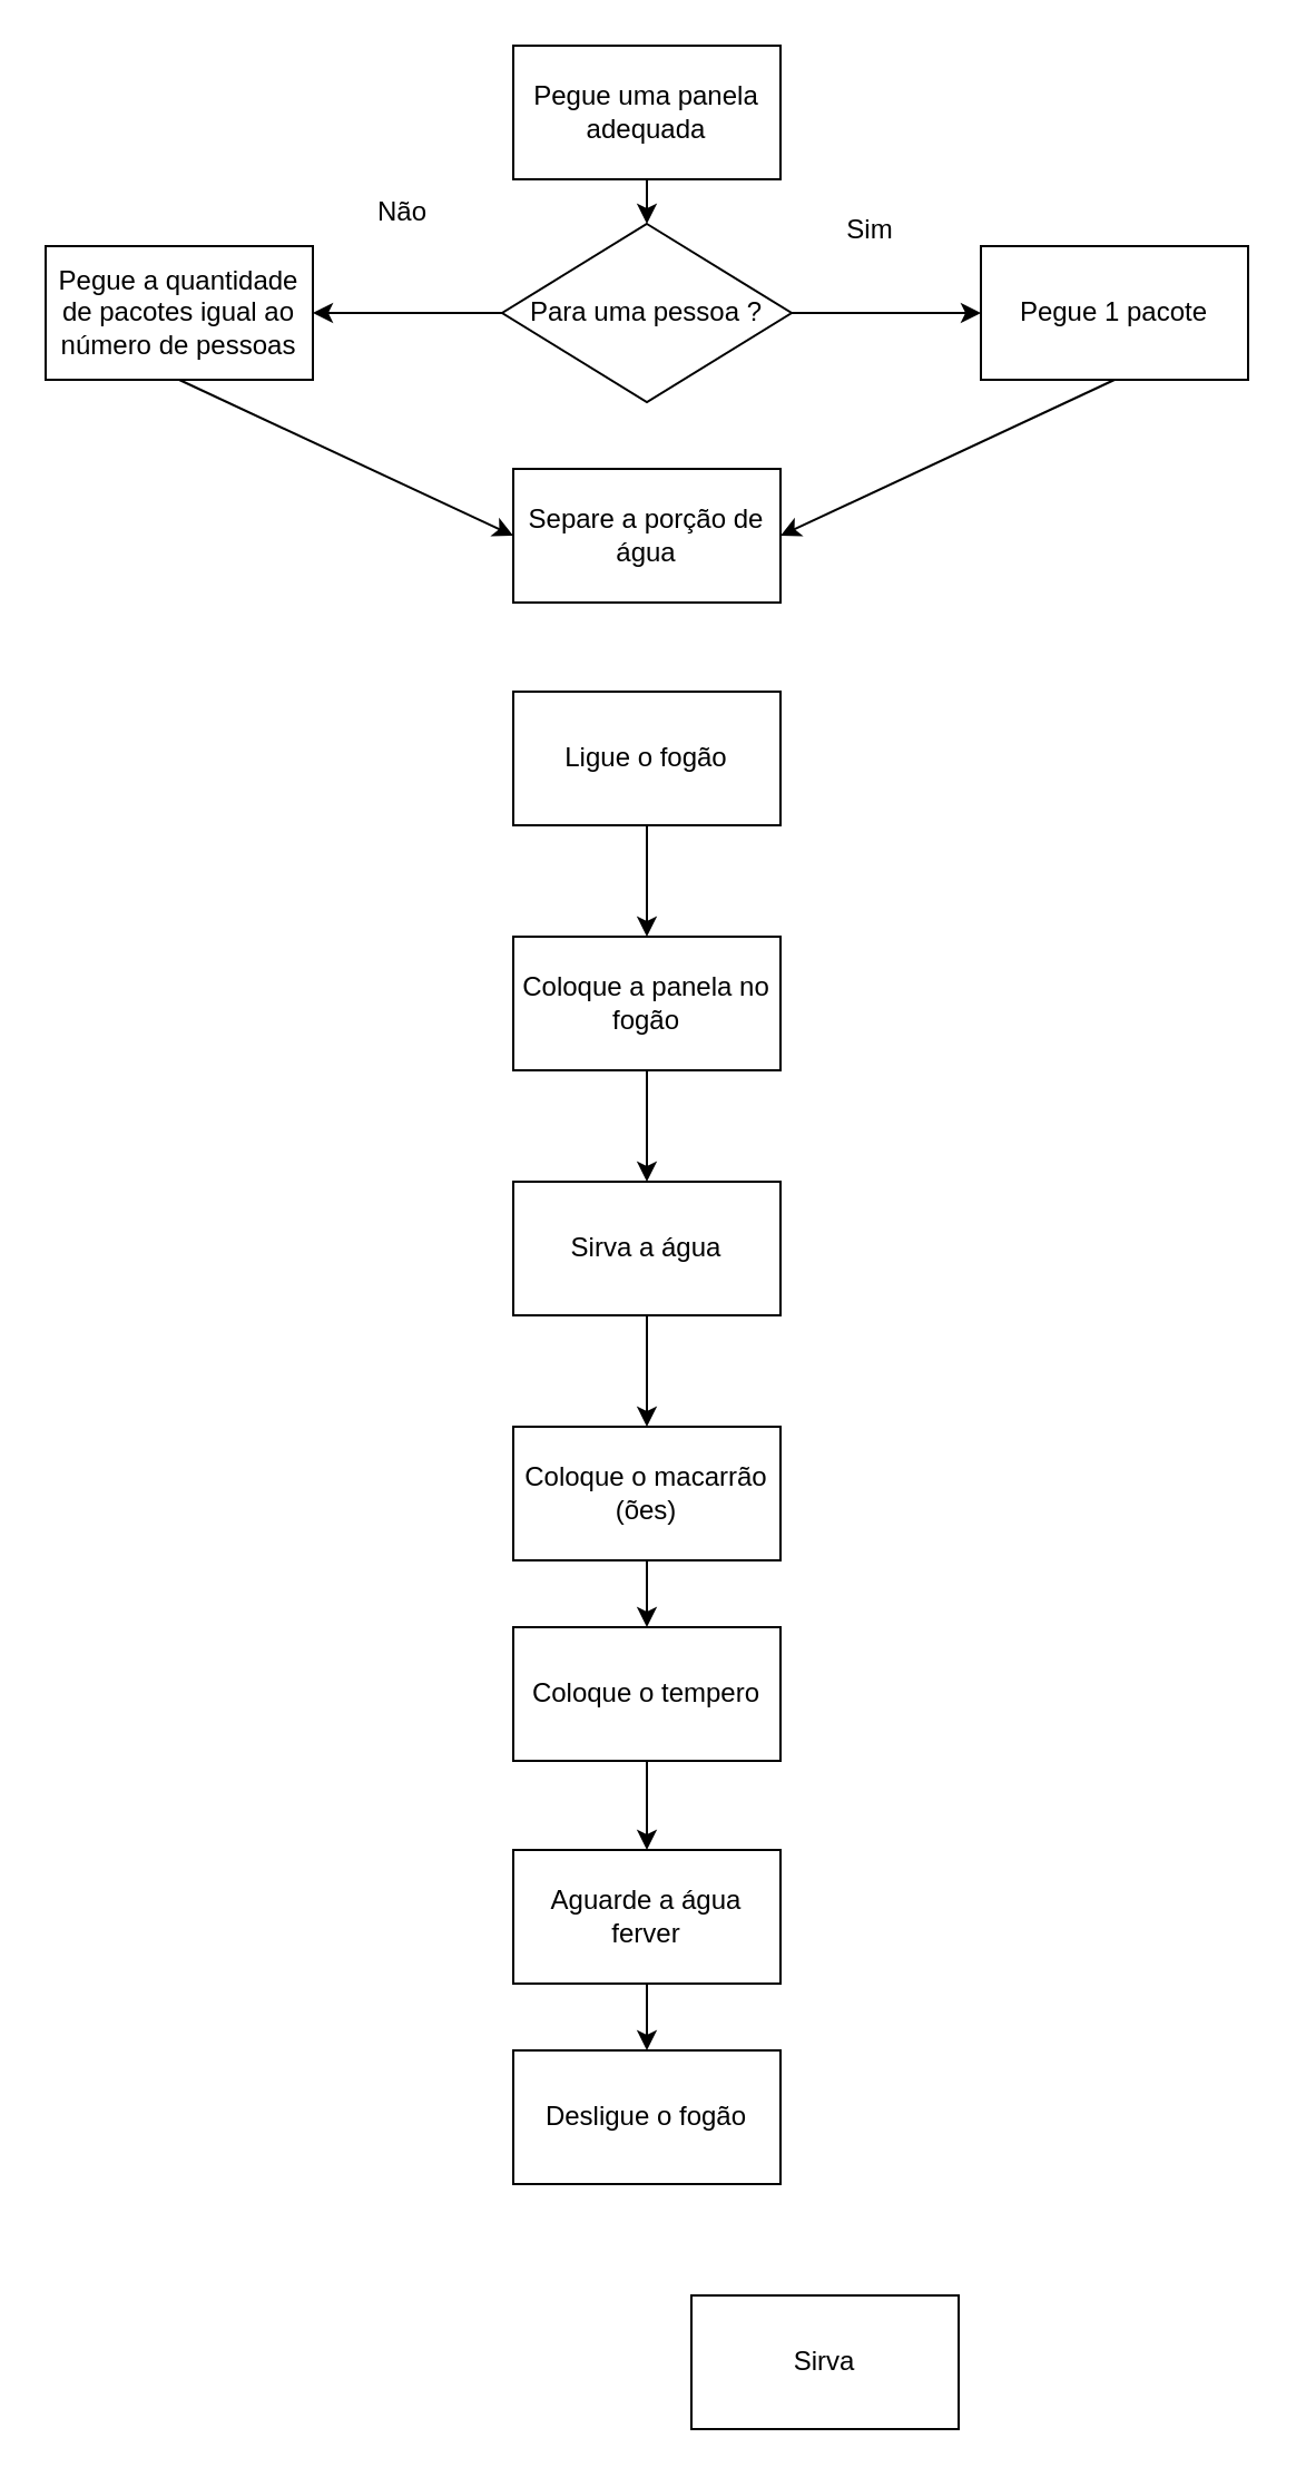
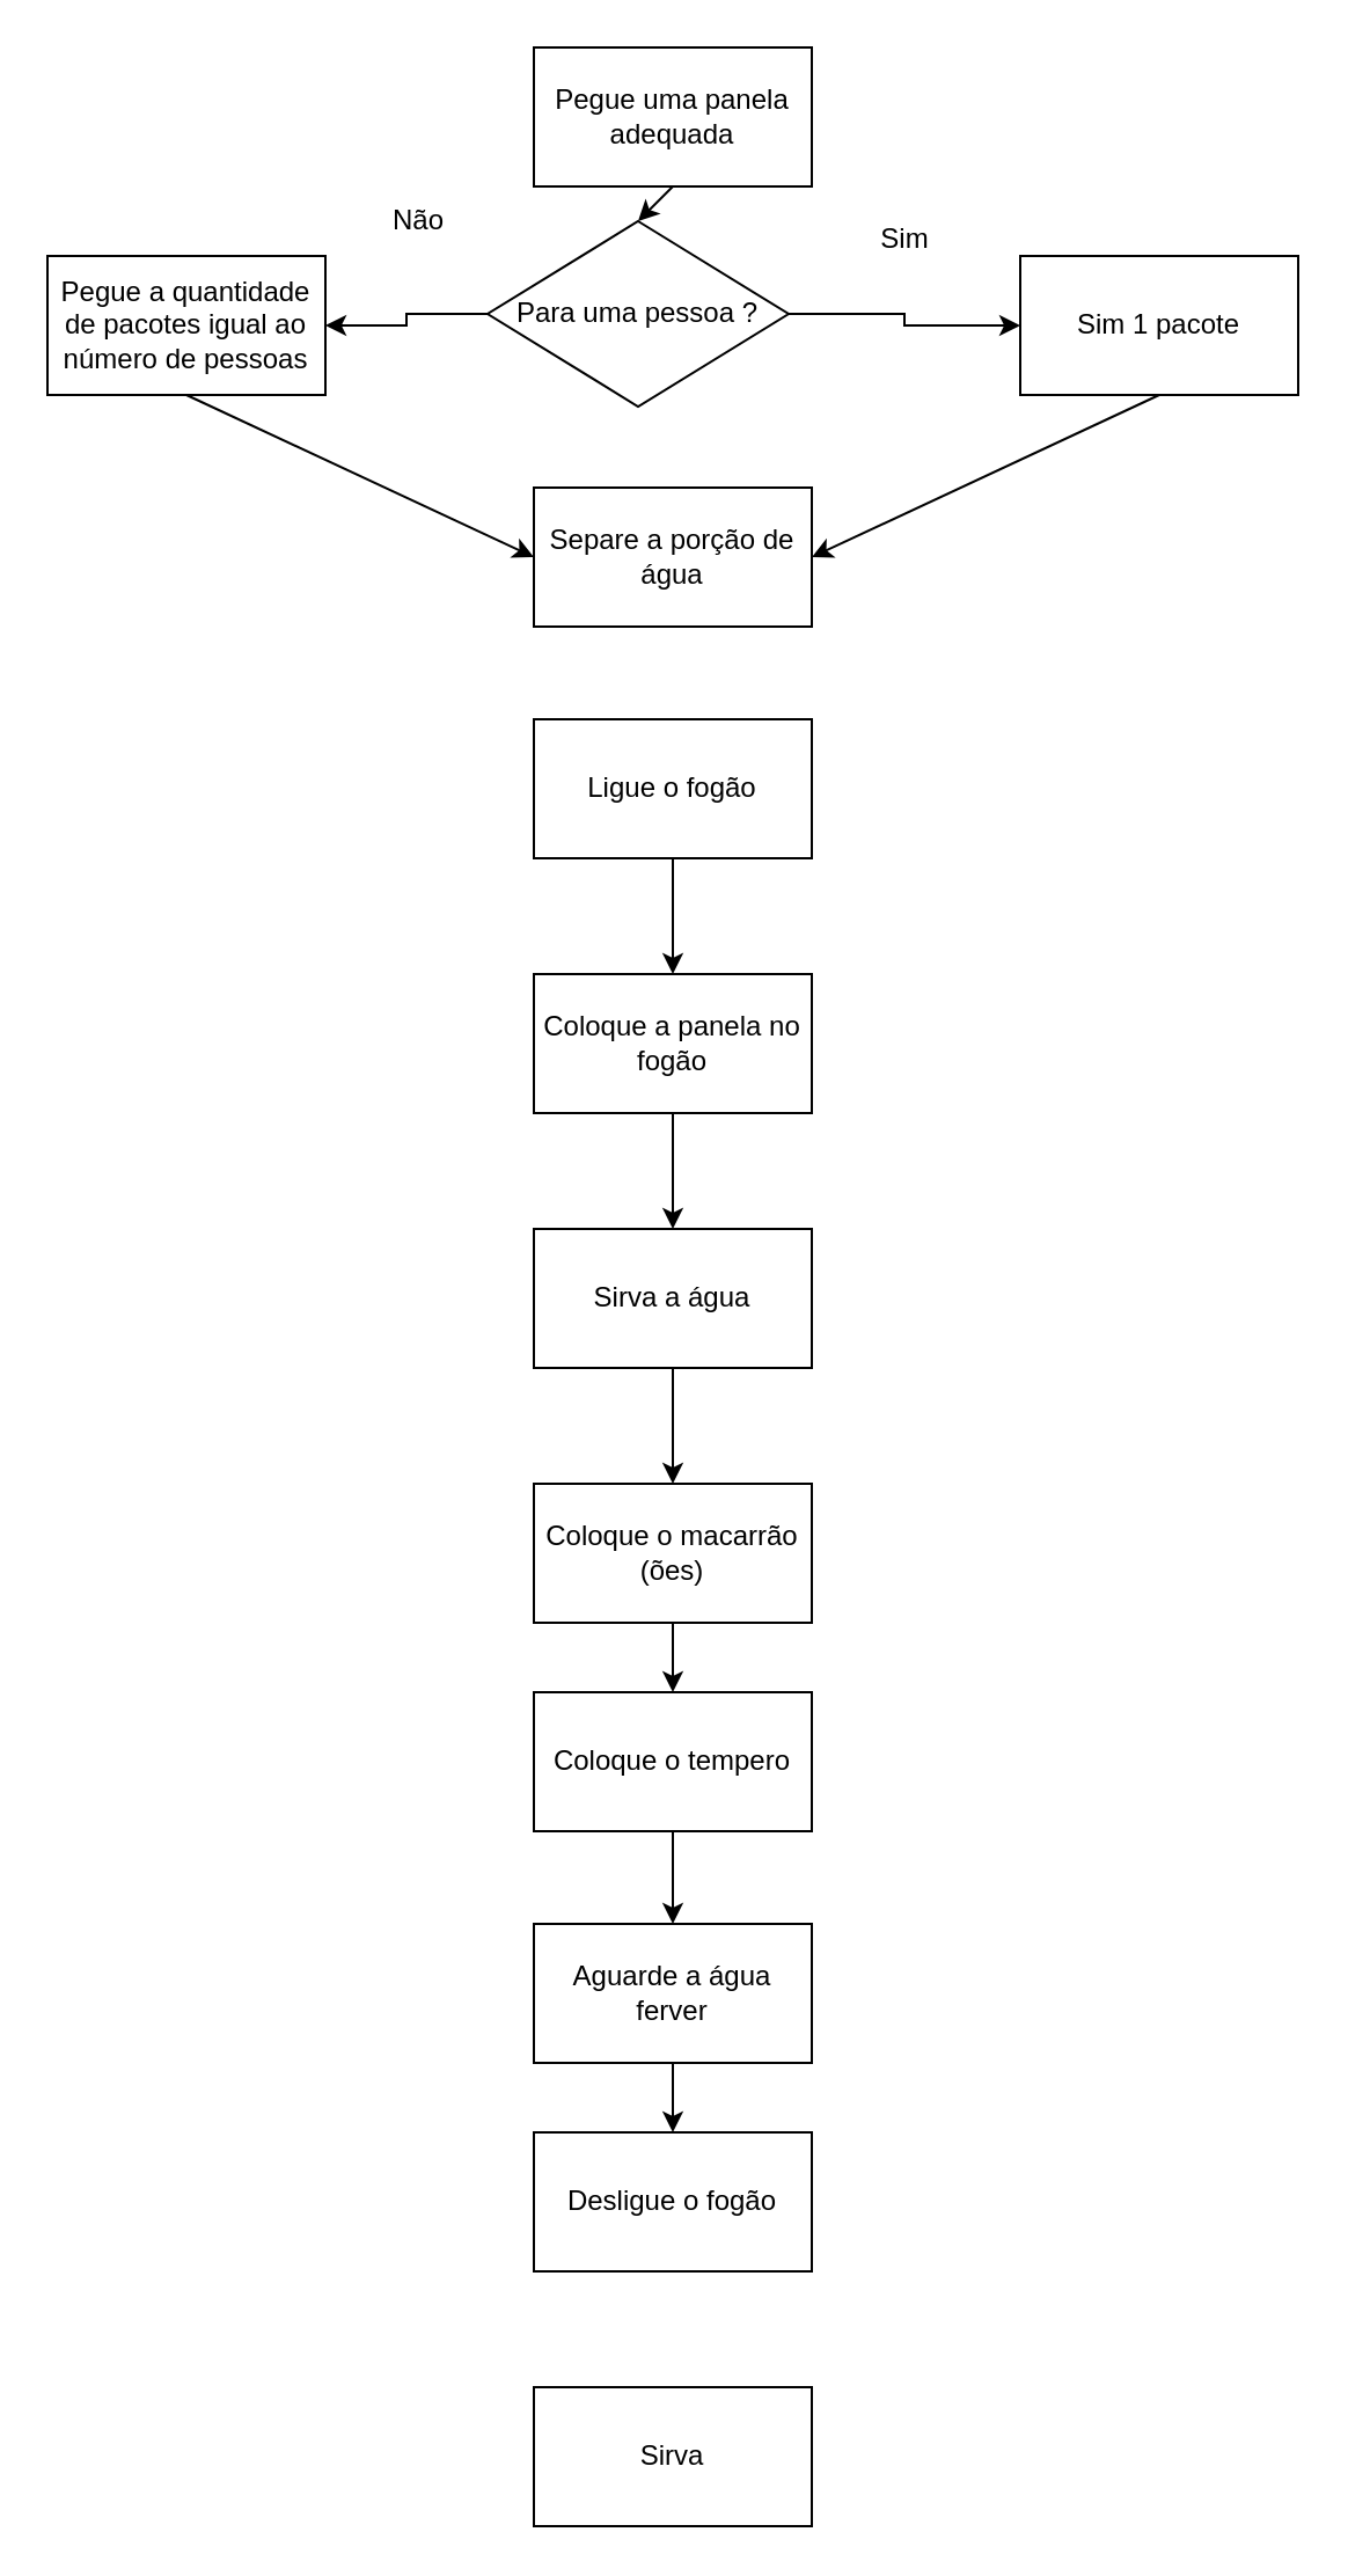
  <mxCell id="0" />
  <mxCell id="1" parent="0" />
  <mxCell id="2" value="Pegue uma panela adequada" style="whiteSpace=wrap;html=1;" vertex="1" parent="1"><mxGeometry x="230" y="20" width="120" height="60" as="geometry" /></mxCell>
  <mxCell id="3" value="" style="edgeStyle=orthogonalEdgeStyle;rounded=0;orthogonalLoop=1;jettySize=auto;html=1;entryX=0;entryY=0.5;entryDx=0;entryDy=0;" edge="1" parent="1" source="5" target="8"><mxGeometry relative="1" as="geometry"><mxPoint x="430" y="140" as="targetPoint" /></mxGeometry></mxCell>
  <mxCell id="4" value="" style="edgeStyle=orthogonalEdgeStyle;rounded=0;orthogonalLoop=1;jettySize=auto;html=1;" edge="1" parent="1" source="5" target="9"><mxGeometry relative="1" as="geometry" /></mxCell>
- <mxCell id="5" value="Para uma pessoa ?" style="rhombus;whiteSpace=wrap;html=1;" vertex="1" parent="1"><mxGeometry x="225" y="100" width="130" height="80" as="geometry" /></mxCell>
+ <mxCell id="5" value="Para uma pessoa ?" style="rhombus;whiteSpace=wrap;html=1;" vertex="1" parent="1"><mxGeometry x="210" y="95" width="130" height="80" as="geometry" /></mxCell>
  <mxCell id="6" value="&lt;div&gt;Sim&lt;/div&gt;&lt;div&gt;&lt;br&gt;&lt;/div&gt;" style="text;html=1;align=center;verticalAlign=middle;resizable=0;points=[];autosize=1;strokeColor=none;fillColor=none;" vertex="1" parent="1"><mxGeometry x="370" y="90" width="40" height="40" as="geometry" /></mxCell>
  <mxCell id="7" value="Não" style="text;html=1;align=center;verticalAlign=middle;resizable=0;points=[];autosize=1;strokeColor=none;fillColor=none;" vertex="1" parent="1"><mxGeometry x="160" y="80" width="40" height="30" as="geometry" /></mxCell>
- <mxCell id="8" value="Pegue 1 pacote" style="whiteSpace=wrap;html=1;" vertex="1" parent="1"><mxGeometry x="440" y="110" width="120" height="60" as="geometry" /></mxCell>
+ <mxCell id="8" value="Sim 1 pacote" style="whiteSpace=wrap;html=1;" vertex="1" parent="1"><mxGeometry x="440" y="110" width="120" height="60" as="geometry" /></mxCell>
  <mxCell id="9" value="Pegue a quantidade de pacotes igual ao número de pessoas" style="whiteSpace=wrap;html=1;" vertex="1" parent="1"><mxGeometry x="20" y="110" width="120" height="60" as="geometry" /></mxCell>
  <mxCell id="10" value="Separe a porção de água" style="whiteSpace=wrap;html=1;" vertex="1" parent="1"><mxGeometry x="230" y="210" width="120" height="60" as="geometry" /></mxCell>
  <mxCell id="11" value="" style="endArrow=classic;html=1;rounded=0;exitX=0.5;exitY=1;exitDx=0;exitDy=0;entryX=1;entryY=0.5;entryDx=0;entryDy=0;" edge="1" parent="1" source="8" target="10"><mxGeometry width="50" height="50" relative="1" as="geometry"><mxPoint x="300" y="170" as="sourcePoint" /><mxPoint x="350" y="120" as="targetPoint" /></mxGeometry></mxCell>
  <mxCell id="12" value="" style="endArrow=classic;html=1;rounded=0;exitX=0.5;exitY=1;exitDx=0;exitDy=0;entryX=0;entryY=0.5;entryDx=0;entryDy=0;" edge="1" parent="1" source="9" target="10"><mxGeometry width="50" height="50" relative="1" as="geometry"><mxPoint x="450" y="180" as="sourcePoint" /><mxPoint x="360" y="250" as="targetPoint" /><Array as="points" /></mxGeometry></mxCell>
  <mxCell id="13" value="Ligue o fogão" style="whiteSpace=wrap;html=1;" vertex="1" parent="1"><mxGeometry x="230" y="310" width="120" height="60" as="geometry" /></mxCell>
  <mxCell id="14" value="Coloque a panela no fogão" style="whiteSpace=wrap;html=1;" vertex="1" parent="1"><mxGeometry x="230" y="420" width="120" height="60" as="geometry" /></mxCell>
  <mxCell id="15" value="" style="endArrow=classic;html=1;rounded=0;entryX=0.5;entryY=0;entryDx=0;entryDy=0;" edge="1" parent="1" target="14"><mxGeometry width="50" height="50" relative="1" as="geometry"><mxPoint x="290" y="370" as="sourcePoint" /><mxPoint x="290" y="413" as="targetPoint" /></mxGeometry></mxCell>
  <mxCell id="16" value="Sirva a água" style="whiteSpace=wrap;html=1;" vertex="1" parent="1"><mxGeometry x="230" y="530" width="120" height="60" as="geometry" /></mxCell>
  <mxCell id="17" value="" style="endArrow=classic;html=1;rounded=0;exitX=0.5;exitY=1;exitDx=0;exitDy=0;entryX=0.5;entryY=0;entryDx=0;entryDy=0;" edge="1" parent="1" source="14" target="16"><mxGeometry width="50" height="50" relative="1" as="geometry"><mxPoint x="292" y="490" as="sourcePoint" /><mxPoint x="310" y="520" as="targetPoint" /></mxGeometry></mxCell>
  <mxCell id="18" value="" style="edgeStyle=orthogonalEdgeStyle;rounded=0;orthogonalLoop=1;jettySize=auto;html=1;" edge="1" parent="1" source="19" target="22"><mxGeometry relative="1" as="geometry" /></mxCell>
  <mxCell id="19" value="&lt;div&gt;Coloque o macarrão (ões)&lt;/div&gt;" style="whiteSpace=wrap;html=1;" vertex="1" parent="1"><mxGeometry x="230" y="640" width="120" height="60" as="geometry" /></mxCell>
  <mxCell id="20" value="" style="endArrow=classic;html=1;rounded=0;exitX=0.5;exitY=1;exitDx=0;exitDy=0;" edge="1" parent="1" source="16"><mxGeometry width="50" height="50" relative="1" as="geometry"><mxPoint x="289.5" y="590" as="sourcePoint" /><mxPoint x="290" y="640" as="targetPoint" /></mxGeometry></mxCell>
  <mxCell id="21" value="" style="edgeStyle=orthogonalEdgeStyle;rounded=0;orthogonalLoop=1;jettySize=auto;html=1;" edge="1" parent="1" source="22" target="24"><mxGeometry relative="1" as="geometry" /></mxCell>
  <mxCell id="22" value="&lt;div&gt;Coloque o tempero&lt;br&gt;&lt;/div&gt;" style="whiteSpace=wrap;html=1;" vertex="1" parent="1"><mxGeometry x="230" y="730" width="120" height="60" as="geometry" /></mxCell>
  <mxCell id="23" value="" style="edgeStyle=orthogonalEdgeStyle;rounded=0;orthogonalLoop=1;jettySize=auto;html=1;" edge="1" parent="1" source="24" target="25"><mxGeometry relative="1" as="geometry" /></mxCell>
  <mxCell id="24" value="&lt;div&gt;Aguarde a água ferver&lt;br&gt;&lt;/div&gt;" style="whiteSpace=wrap;html=1;" vertex="1" parent="1"><mxGeometry x="230" y="830" width="120" height="60" as="geometry" /></mxCell>
  <mxCell id="25" value="Desligue o fogão" style="whiteSpace=wrap;html=1;" vertex="1" parent="1"><mxGeometry x="230" y="920" width="120" height="60" as="geometry" /></mxCell>
- <mxCell id="26" value="Sirva" style="whiteSpace=wrap;html=1;" vertex="1" parent="1"><mxGeometry x="310" y="1030" width="120" height="60" as="geometry" /></mxCell>
+ <mxCell id="26" value="Sirva" style="whiteSpace=wrap;html=1;" vertex="1" parent="1"><mxGeometry x="230" y="1030" width="120" height="60" as="geometry" /></mxCell>
  <mxCell id="27" value="" style="endArrow=classic;html=1;rounded=0;exitX=0.5;exitY=1;exitDx=0;exitDy=0;entryX=0.5;entryY=0;entryDx=0;entryDy=0;" edge="1" parent="1" source="2" target="5"><mxGeometry width="50" height="50" relative="1" as="geometry"><mxPoint x="300" y="170" as="sourcePoint" /><mxPoint x="350" y="120" as="targetPoint" /></mxGeometry></mxCell>
